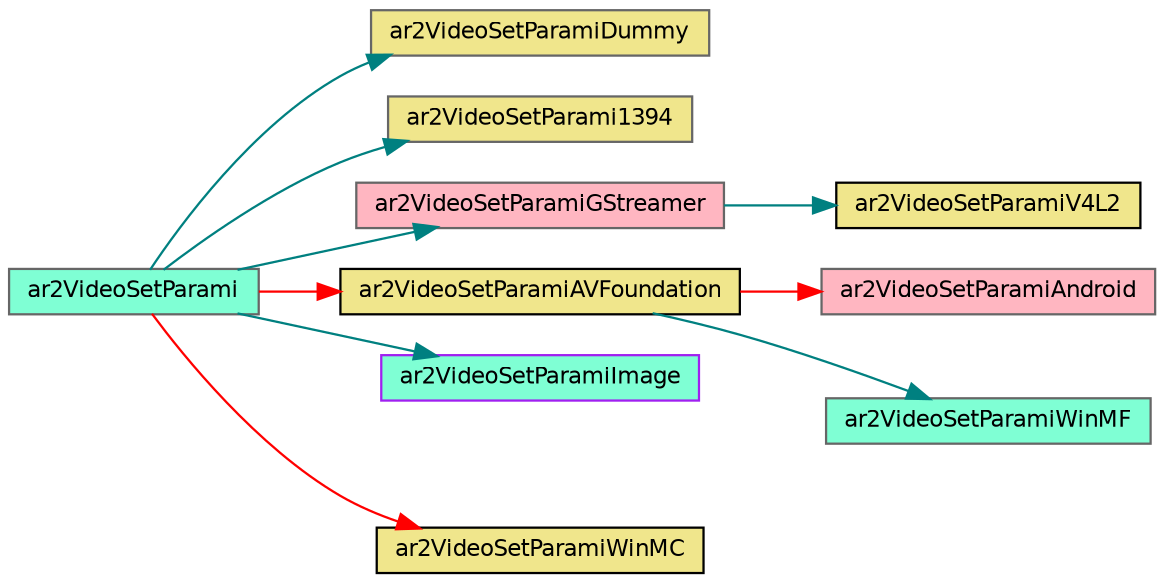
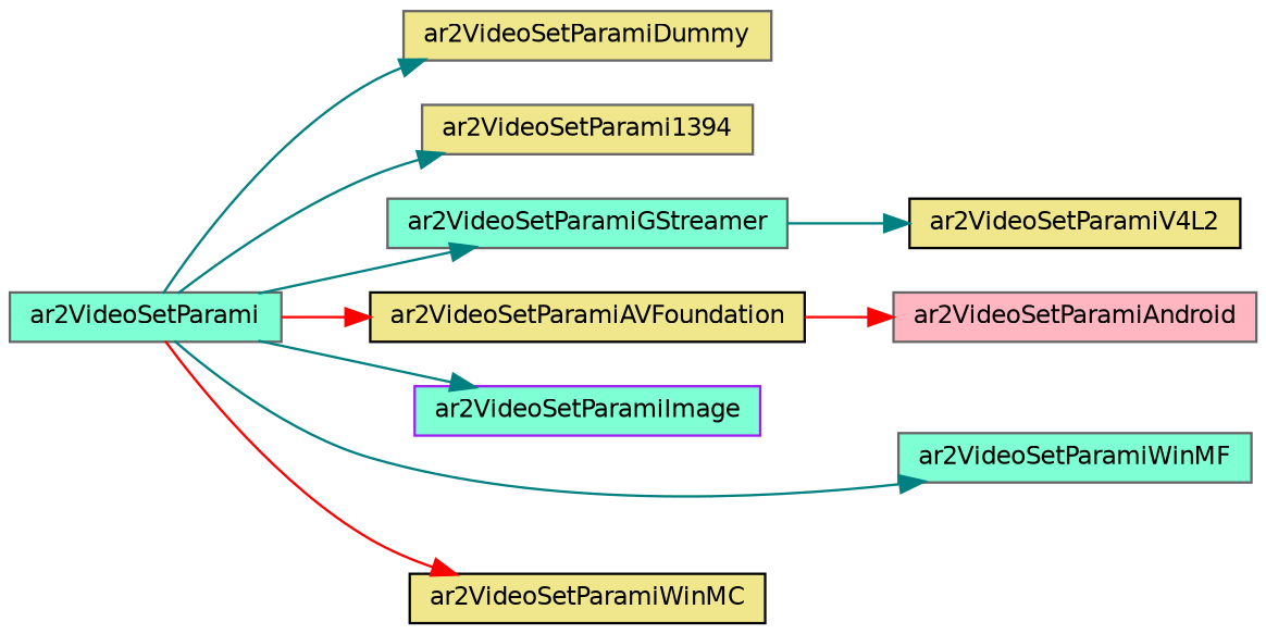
  digraph {
    rankdir=LR
    node [color=gray40 fillcolor=khaki fontname=Helvetica fontsize=10 shape=record style=filled]
    edge [color=teal fontname=Helvetica fontsize=10 labelfontname=Helvetica labelfontsize=10 style=solid]
    n1 [fillcolor=aquamarine height=0.2 label=ar2VideoSetParami width=0.4]
    n2 [height=0.2 label=ar2VideoSetParamiDummy width=0.4]
    n3 [height=0.2 label=ar2VideoSetParami1394 width=0.4]
-   n4 [fillcolor=lightpink height=0.2 label=ar2VideoSetParamiGStreamer width=0.4]
+   n4 [fillcolor=aquamarine height=0.2 label=ar2VideoSetParamiGStreamer width=0.4]
    n5 [color=black height=0.2 label=ar2VideoSetParamiAVFoundation width=0.4]
    n6 [color=purple fillcolor=aquamarine height=0.2 label=ar2VideoSetParamiImage width=0.4]
    n7 [fillcolor=aquamarine height=0.2 label=ar2VideoSetParamiWinMF width=0.4]
    n8 [color=black height=0.2 label=ar2VideoSetParamiWinMC width=0.4]
    n9 [color=black height=0.2 label=ar2VideoSetParamiV4L2 width=0.4]
    n10 [fillcolor=lightpink height=0.2 label=ar2VideoSetParamiAndroid width=0.4]
    n1 -> n2
    n1 -> n3
    n1 -> n4
    n1 -> n5 [color=red]
    n1 -> n6
-   n5 -> n7
+   n1 -> n7
    n1 -> n8 [color=red]
    n4 -> n9
    n5 -> n10 [color=red]
  }
